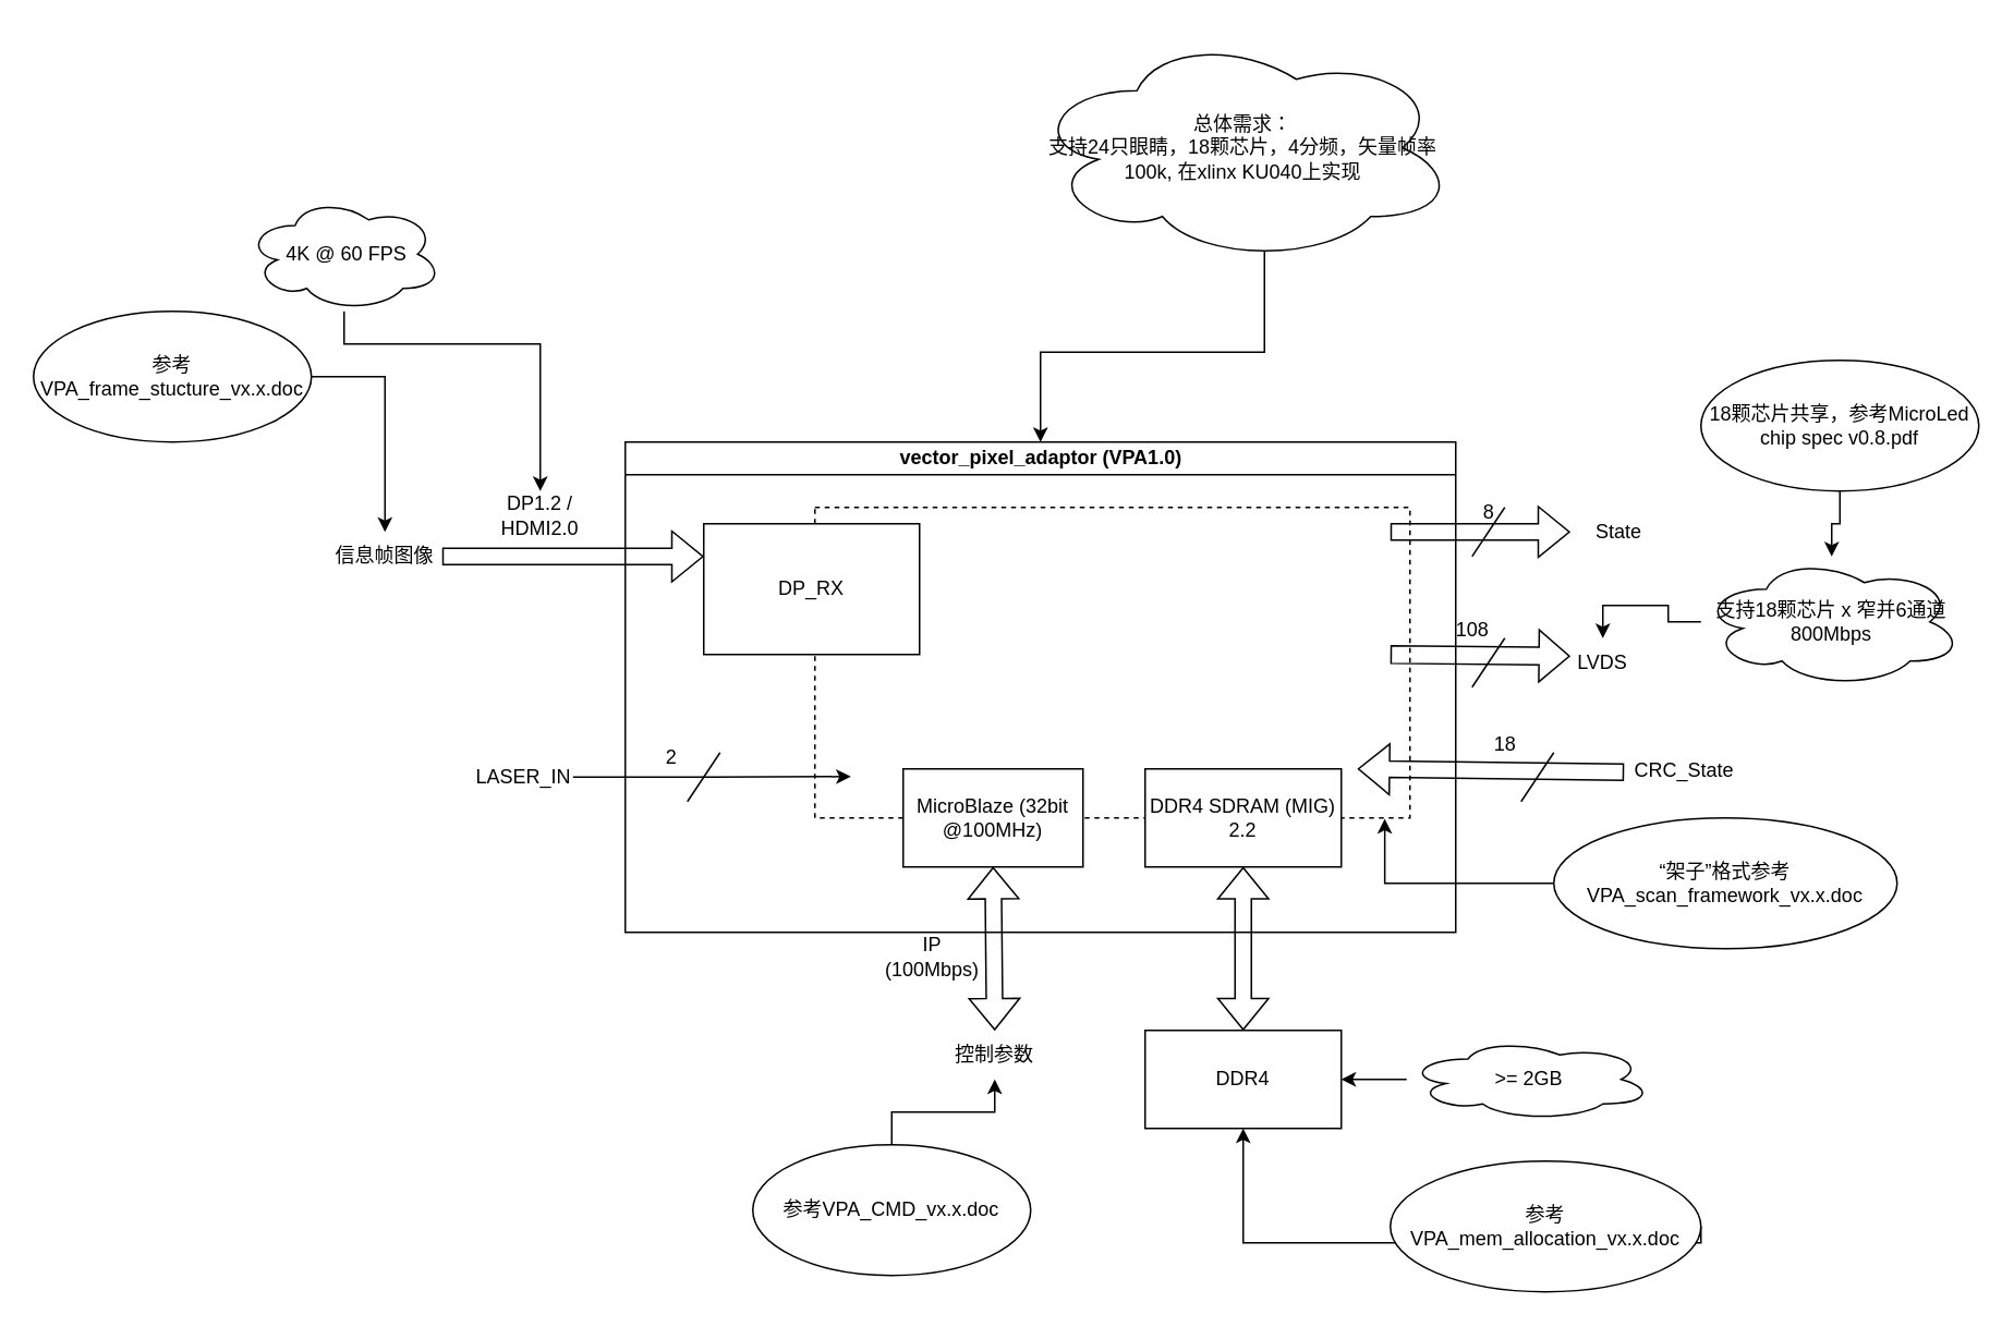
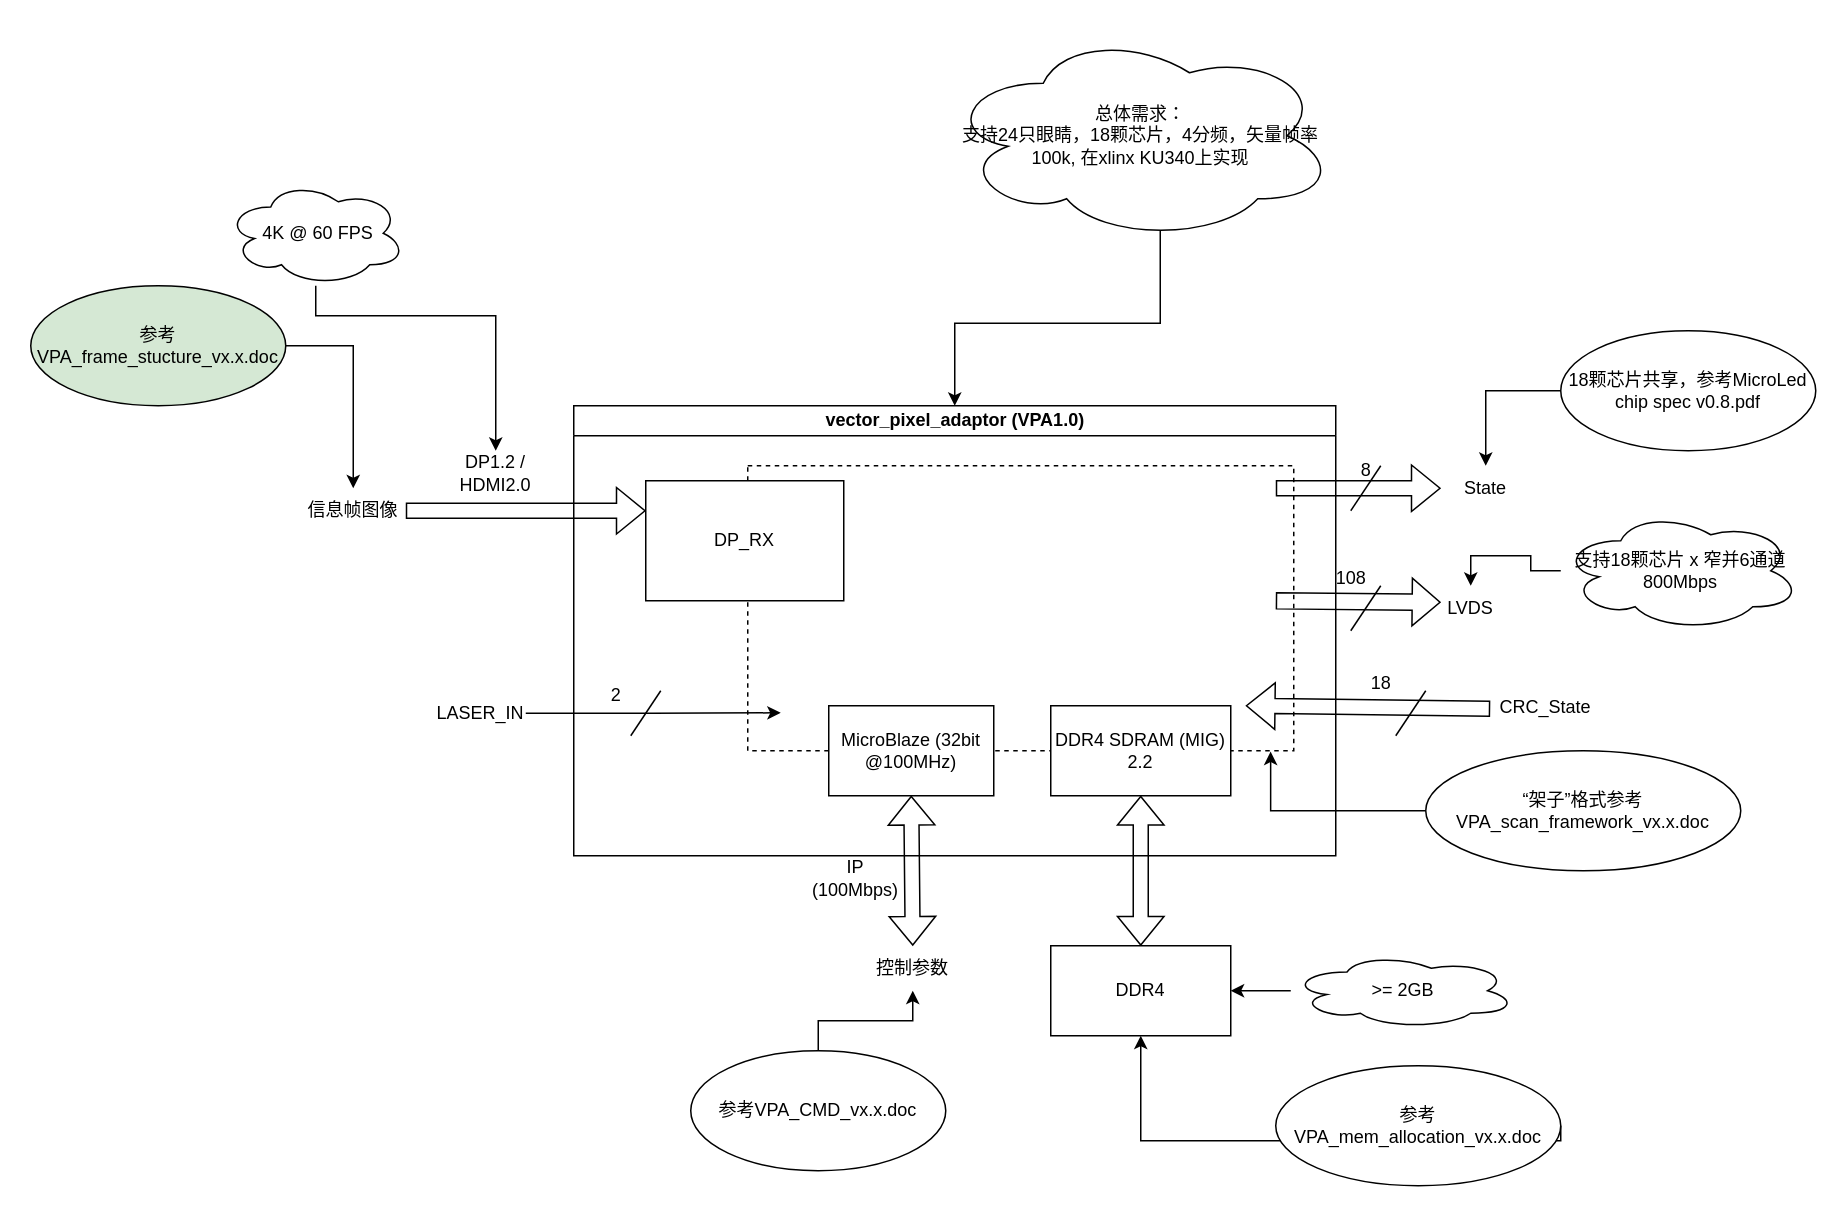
  <mxCell id="0" />
  <mxCell id="1" parent="0" />
  <mxCell id="2" value="vector_pixel_adaptor (VPA1.0)" style="swimlane;html=1;startSize=20;horizontal=1;containerType=tree;glass=0;" parent="1" vertex="1"><mxGeometry x="382" y="270" width="508" height="300" as="geometry"><mxRectangle x="212" y="250" width="90" height="30" as="alternateBounds" /></mxGeometry></mxCell>
  <mxCell id="3" value="" style="rounded=0;whiteSpace=wrap;html=1;dashed=1;" parent="2" vertex="1"><mxGeometry x="116" y="40" width="364" height="190" as="geometry" /></mxCell>
  <mxCell id="4" value="DP_RX" style="rounded=0;whiteSpace=wrap;html=1;" parent="2" vertex="1"><mxGeometry x="48" y="50" width="132" height="80" as="geometry" /></mxCell>
  <mxCell id="5" value="MicroBlaze (32bit @100MHz)" style="rounded=0;whiteSpace=wrap;html=1;" parent="2" vertex="1"><mxGeometry x="170" y="200" width="110" height="60" as="geometry" /></mxCell>
  <mxCell id="6" value="DDR4 SDRAM (MIG) 2.2" style="rounded=0;whiteSpace=wrap;html=1;" parent="2" vertex="1"><mxGeometry x="318" y="200" width="120" height="60" as="geometry" /></mxCell>
  <mxCell id="7" value="" style="endArrow=none;html=1;rounded=0;" parent="2" edge="1"><mxGeometry width="50" height="50" relative="1" as="geometry"><mxPoint x="518" y="70" as="sourcePoint" /><mxPoint x="538" y="40" as="targetPoint" /></mxGeometry></mxCell>
  <mxCell id="8" value="8" style="text;html=1;align=center;verticalAlign=middle;resizable=0;points=[];autosize=1;strokeColor=none;fillColor=none;" parent="2" vertex="1"><mxGeometry x="513" y="28" width="30" height="30" as="geometry" /></mxCell>
  <mxCell id="9" style="edgeStyle=orthogonalEdgeStyle;rounded=0;orthogonalLoop=1;jettySize=auto;html=1;exitX=1;exitY=0.5;exitDx=0;exitDy=0;" parent="2" source="10" edge="1"><mxGeometry relative="1" as="geometry"><mxPoint x="138" y="204.71" as="targetPoint" /><mxPoint x="8" y="204.71" as="sourcePoint" /></mxGeometry></mxCell>
  <mxCell id="10" value="LASER_IN" style="text;html=1;strokeColor=none;fillColor=none;align=center;verticalAlign=middle;whiteSpace=wrap;rounded=0;" parent="2" vertex="1"><mxGeometry x="-92" y="190" width="60" height="30" as="geometry" /></mxCell>
  <mxCell id="11" value="" style="endArrow=none;html=1;rounded=0;" parent="2" edge="1"><mxGeometry width="50" height="50" relative="1" as="geometry"><mxPoint x="38" y="220" as="sourcePoint" /><mxPoint x="58" y="190" as="targetPoint" /></mxGeometry></mxCell>
  <mxCell id="12" style="edgeStyle=orthogonalEdgeStyle;rounded=0;orthogonalLoop=1;jettySize=auto;html=1;entryX=0.5;entryY=0;entryDx=0;entryDy=0;exitX=0.55;exitY=0.95;exitDx=0;exitDy=0;exitPerimeter=0;" parent="1" source="17" target="2" edge="1"><mxGeometry relative="1" as="geometry"><mxPoint x="807.92" y="211.32" as="sourcePoint" /></mxGeometry></mxCell>
  <mxCell id="13" value="" style="shape=flexArrow;endArrow=classic;html=1;rounded=0;entryX=0;entryY=0.25;entryDx=0;entryDy=0;" parent="1" target="4" edge="1"><mxGeometry width="50" height="50" relative="1" as="geometry"><mxPoint x="270" y="340" as="sourcePoint" /><mxPoint x="610" y="430" as="targetPoint" /></mxGeometry></mxCell>
  <mxCell id="14" value="DP1.2 / HDMI2.0" style="text;html=1;strokeColor=none;fillColor=none;align=center;verticalAlign=middle;whiteSpace=wrap;rounded=0;" parent="1" vertex="1"><mxGeometry x="300" y="300" width="60" height="30" as="geometry" /></mxCell>
  <mxCell id="15" value="" style="shape=flexArrow;endArrow=classic;startArrow=classic;html=1;rounded=0;entryX=0.5;entryY=1;entryDx=0;entryDy=0;exitX=0.5;exitY=0;exitDx=0;exitDy=0;" parent="1" source="19" target="5" edge="1"><mxGeometry width="100" height="100" relative="1" as="geometry"><mxPoint x="600" y="630" as="sourcePoint" /><mxPoint x="630" y="400" as="targetPoint" /></mxGeometry></mxCell>
  <mxCell id="16" value="IP (100Mbps)" style="text;html=1;strokeColor=none;fillColor=none;align=center;verticalAlign=middle;whiteSpace=wrap;rounded=0;" parent="1" vertex="1"><mxGeometry x="540" y="570" width="60" height="30" as="geometry" /></mxCell>
- <mxCell id="17" value="总体需求：&lt;br&gt;支持24只眼睛，18颗芯片，4分频，矢量帧率100k, 在xlinx KU040上实现" style="ellipse;shape=cloud;whiteSpace=wrap;html=1;" parent="1" vertex="1"><mxGeometry x="630" y="20" width="260" height="140" as="geometry" /></mxCell>
+ <mxCell id="17" value="总体需求：&lt;br&gt;支持24只眼睛，18颗芯片，4分频，矢量帧率100k, 在xlinx KU340上实现" style="ellipse;shape=cloud;whiteSpace=wrap;html=1;" parent="1" vertex="1"><mxGeometry x="630" y="20" width="260" height="140" as="geometry" /></mxCell>
  <mxCell id="18" value="信息帧图像" style="text;html=1;strokeColor=none;fillColor=none;align=center;verticalAlign=middle;whiteSpace=wrap;rounded=0;" parent="1" vertex="1"><mxGeometry x="200" y="325" width="70" height="30" as="geometry" /></mxCell>
  <mxCell id="19" value="控制参数" style="text;html=1;strokeColor=none;fillColor=none;align=center;verticalAlign=middle;whiteSpace=wrap;rounded=0;" parent="1" vertex="1"><mxGeometry x="573" y="630" width="70" height="30" as="geometry" /></mxCell>
  <mxCell id="20" style="edgeStyle=orthogonalEdgeStyle;rounded=0;orthogonalLoop=1;jettySize=auto;html=1;entryX=0.5;entryY=0;entryDx=0;entryDy=0;" parent="1" source="21" target="18" edge="1"><mxGeometry relative="1" as="geometry"><Array as="points"><mxPoint x="235" y="230" /></Array></mxGeometry></mxCell>
- <mxCell id="21" value="参考VPA_frame_stucture_vx.x.doc" style="ellipse;whiteSpace=wrap;html=1;" parent="1" vertex="1"><mxGeometry x="20" y="190" width="170" height="80" as="geometry" /></mxCell>
+ <mxCell id="21" value="参考VPA_frame_stucture_vx.x.doc" style="ellipse;whiteSpace=wrap;html=1;fillColor=#d5e8d4;" parent="1" vertex="1"><mxGeometry x="20" y="190" width="170" height="80" as="geometry" /></mxCell>
  <mxCell id="22" style="edgeStyle=orthogonalEdgeStyle;rounded=0;orthogonalLoop=1;jettySize=auto;html=1;entryX=0.5;entryY=1;entryDx=0;entryDy=0;" parent="1" source="23" target="19" edge="1"><mxGeometry relative="1" as="geometry" /></mxCell>
  <mxCell id="23" value="参考VPA_CMD_vx.x.doc" style="ellipse;whiteSpace=wrap;html=1;" parent="1" vertex="1"><mxGeometry x="460" y="700" width="170" height="80" as="geometry" /></mxCell>
  <mxCell id="24" value="" style="shape=flexArrow;endArrow=classic;startArrow=classic;html=1;rounded=0;entryX=0.5;entryY=1;entryDx=0;entryDy=0;exitX=0.5;exitY=0;exitDx=0;exitDy=0;" parent="1" source="25" target="6" edge="1"><mxGeometry width="100" height="100" relative="1" as="geometry"><mxPoint x="760" y="590" as="sourcePoint" /><mxPoint x="770" y="570" as="targetPoint" /></mxGeometry></mxCell>
  <mxCell id="25" value="DDR4" style="rounded=0;whiteSpace=wrap;html=1;" parent="1" vertex="1"><mxGeometry x="700" y="630" width="120" height="60" as="geometry" /></mxCell>
  <mxCell id="26" style="edgeStyle=orthogonalEdgeStyle;rounded=0;orthogonalLoop=1;jettySize=auto;html=1;" parent="1" source="27" target="25" edge="1"><mxGeometry relative="1" as="geometry" /></mxCell>
  <mxCell id="27" value="&amp;gt;= 2GB" style="ellipse;shape=cloud;whiteSpace=wrap;html=1;" parent="1" vertex="1"><mxGeometry x="860" y="635" width="150" height="50" as="geometry" /></mxCell>
  <mxCell id="28" style="edgeStyle=orthogonalEdgeStyle;rounded=0;orthogonalLoop=1;jettySize=auto;html=1;exitX=1;exitY=0.5;exitDx=0;exitDy=0;entryX=0.5;entryY=1;entryDx=0;entryDy=0;" parent="1" source="29" target="25" edge="1"><mxGeometry relative="1" as="geometry"><mxPoint x="620" y="590" as="targetPoint" /><Array as="points"><mxPoint x="1040" y="760" /><mxPoint x="760" y="760" /></Array></mxGeometry></mxCell>
  <mxCell id="29" value="参考VPA_mem_allocation_vx.x.doc" style="ellipse;whiteSpace=wrap;html=1;" parent="1" vertex="1"><mxGeometry x="850" y="710" width="190" height="80" as="geometry" /></mxCell>
  <mxCell id="30" value="" style="shape=flexArrow;endArrow=classic;html=1;rounded=0;entryX=0;entryY=0.5;entryDx=0;entryDy=0;" parent="1" target="31" edge="1"><mxGeometry width="50" height="50" relative="1" as="geometry"><mxPoint x="850" y="325" as="sourcePoint" /><mxPoint x="960" y="330" as="targetPoint" /></mxGeometry></mxCell>
  <mxCell id="31" value="State" style="text;html=1;strokeColor=none;fillColor=none;align=center;verticalAlign=middle;whiteSpace=wrap;rounded=0;" parent="1" vertex="1"><mxGeometry x="960" y="310" width="60" height="30" as="geometry" /></mxCell>
- <mxCell id="32" style="edgeStyle=orthogonalEdgeStyle;rounded=0;orthogonalLoop=1;jettySize=auto;html=1;" parent="1" source="33" target="38" edge="1"><mxGeometry relative="1" as="geometry" /></mxCell>
+ <mxCell id="32" style="edgeStyle=orthogonalEdgeStyle;rounded=0;orthogonalLoop=1;jettySize=auto;html=1;entryX=0.5;entryY=0;entryDx=0;entryDy=0;" parent="1" source="33" target="31" edge="1"><mxGeometry relative="1" as="geometry" /></mxCell>
  <mxCell id="33" value="18颗芯片共享，参考MicroLed chip spec v0.8.pdf" style="ellipse;whiteSpace=wrap;html=1;" parent="1" vertex="1"><mxGeometry x="1040" y="220" width="170" height="80" as="geometry" /></mxCell>
  <mxCell id="34" value="" style="endArrow=none;html=1;rounded=0;" parent="1" edge="1"><mxGeometry width="50" height="50" relative="1" as="geometry"><mxPoint x="900" y="420" as="sourcePoint" /><mxPoint x="920" y="390" as="targetPoint" /></mxGeometry></mxCell>
  <mxCell id="35" value="" style="shape=flexArrow;endArrow=classic;html=1;rounded=0;entryX=0;entryY=0.5;entryDx=0;entryDy=0;exitX=0.967;exitY=0.684;exitDx=0;exitDy=0;exitPerimeter=0;width=10.833;endSize=5.85;" parent="1" edge="1"><mxGeometry width="50" height="50" relative="1" as="geometry"><mxPoint x="849.988" y="400" as="sourcePoint" /><mxPoint x="960" y="401.04" as="targetPoint" /></mxGeometry></mxCell>
  <mxCell id="36" value="LVDS" style="text;html=1;strokeColor=none;fillColor=none;align=center;verticalAlign=middle;whiteSpace=wrap;rounded=0;" parent="1" vertex="1"><mxGeometry x="950" y="390" width="60" height="30" as="geometry" /></mxCell>
  <mxCell id="37" style="edgeStyle=orthogonalEdgeStyle;rounded=0;orthogonalLoop=1;jettySize=auto;html=1;entryX=0.5;entryY=0;entryDx=0;entryDy=0;" parent="1" source="38" target="36" edge="1"><mxGeometry relative="1" as="geometry" /></mxCell>
  <mxCell id="38" value="支持18颗芯片 x 窄并6通道&lt;br&gt;800Mbps" style="ellipse;shape=cloud;whiteSpace=wrap;html=1;" parent="1" vertex="1"><mxGeometry x="1040" y="340" width="160" height="80" as="geometry" /></mxCell>
  <mxCell id="39" style="edgeStyle=orthogonalEdgeStyle;rounded=0;orthogonalLoop=1;jettySize=auto;html=1;entryX=0.862;entryY=1.003;entryDx=0;entryDy=0;entryPerimeter=0;" parent="1" source="40" edge="1"><mxGeometry relative="1" as="geometry"><mxPoint x="846.604" y="500.57" as="targetPoint" /><Array as="points"><mxPoint x="847" y="540" /><mxPoint x="847" y="501" /></Array></mxGeometry></mxCell>
  <mxCell id="40" value="“架子”格式参考VPA_scan_framework_vx.x.doc" style="ellipse;whiteSpace=wrap;html=1;" parent="1" vertex="1"><mxGeometry x="950" y="500" width="210" height="80" as="geometry" /></mxCell>
  <mxCell id="41" style="edgeStyle=orthogonalEdgeStyle;rounded=0;orthogonalLoop=1;jettySize=auto;html=1;entryX=0.5;entryY=0;entryDx=0;entryDy=0;" parent="1" source="42" target="14" edge="1"><mxGeometry relative="1" as="geometry"><Array as="points"><mxPoint x="210" y="210" /><mxPoint x="330" y="210" /></Array></mxGeometry></mxCell>
  <mxCell id="42" value="&amp;nbsp;4K @ 60 FPS" style="ellipse;shape=cloud;whiteSpace=wrap;html=1;" parent="1" vertex="1"><mxGeometry x="150" y="120" width="120" height="70" as="geometry" /></mxCell>
  <mxCell id="43" value="2" style="text;html=1;align=center;verticalAlign=middle;resizable=0;points=[];autosize=1;strokeColor=none;fillColor=none;" parent="1" vertex="1"><mxGeometry x="395" y="448" width="30" height="30" as="geometry" /></mxCell>
  <mxCell id="44" value="" style="shape=flexArrow;endArrow=classic;html=1;rounded=0;" parent="1" edge="1"><mxGeometry width="50" height="50" relative="1" as="geometry"><mxPoint x="993" y="472" as="sourcePoint" /><mxPoint x="830" y="470" as="targetPoint" /></mxGeometry></mxCell>
  <mxCell id="45" value="" style="endArrow=none;html=1;rounded=0;" parent="1" edge="1"><mxGeometry width="50" height="50" relative="1" as="geometry"><mxPoint x="930" y="490" as="sourcePoint" /><mxPoint x="950" y="460" as="targetPoint" /></mxGeometry></mxCell>
  <mxCell id="46" value="CRC_State" style="text;html=1;strokeColor=none;fillColor=none;align=center;verticalAlign=middle;whiteSpace=wrap;rounded=0;" parent="1" vertex="1"><mxGeometry x="1000" y="456" width="60" height="30" as="geometry" /></mxCell>
  <mxCell id="47" value="18" style="text;html=1;align=center;verticalAlign=middle;resizable=0;points=[];autosize=1;strokeColor=none;fillColor=none;" parent="1" vertex="1"><mxGeometry x="900" y="440" width="40" height="30" as="geometry" /></mxCell>
  <mxCell id="48" value="108" style="text;html=1;align=center;verticalAlign=middle;resizable=0;points=[];autosize=1;strokeColor=none;fillColor=none;" parent="1" vertex="1"><mxGeometry x="880" y="370" width="40" height="30" as="geometry" /></mxCell>
